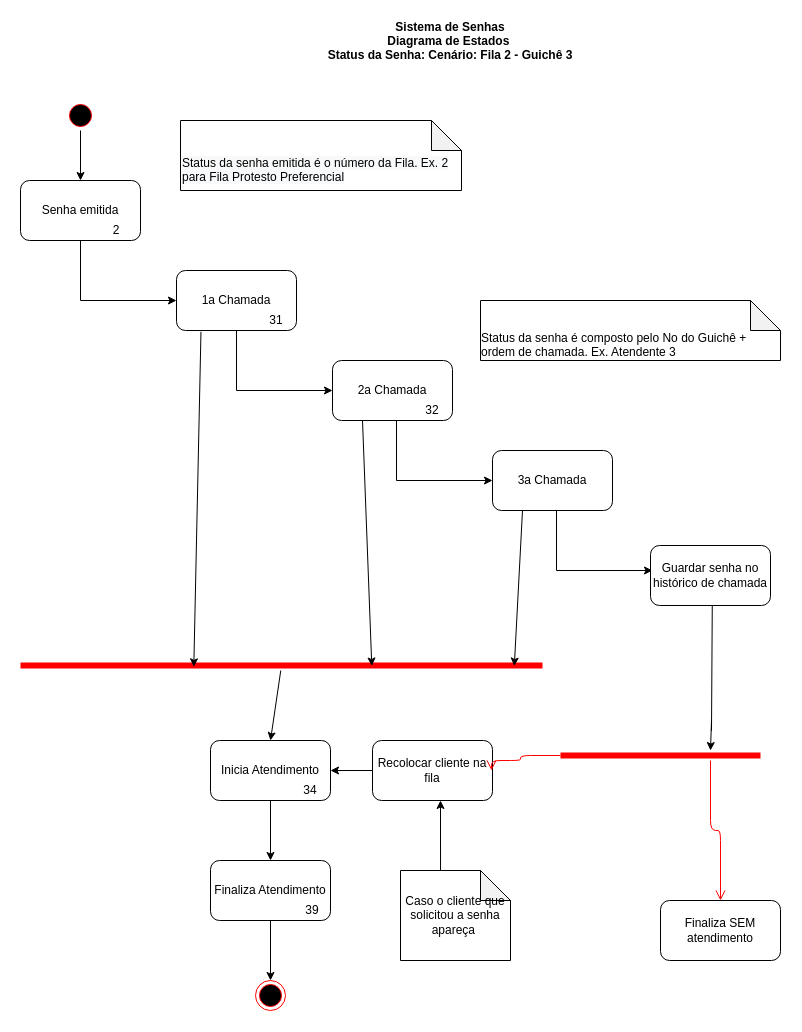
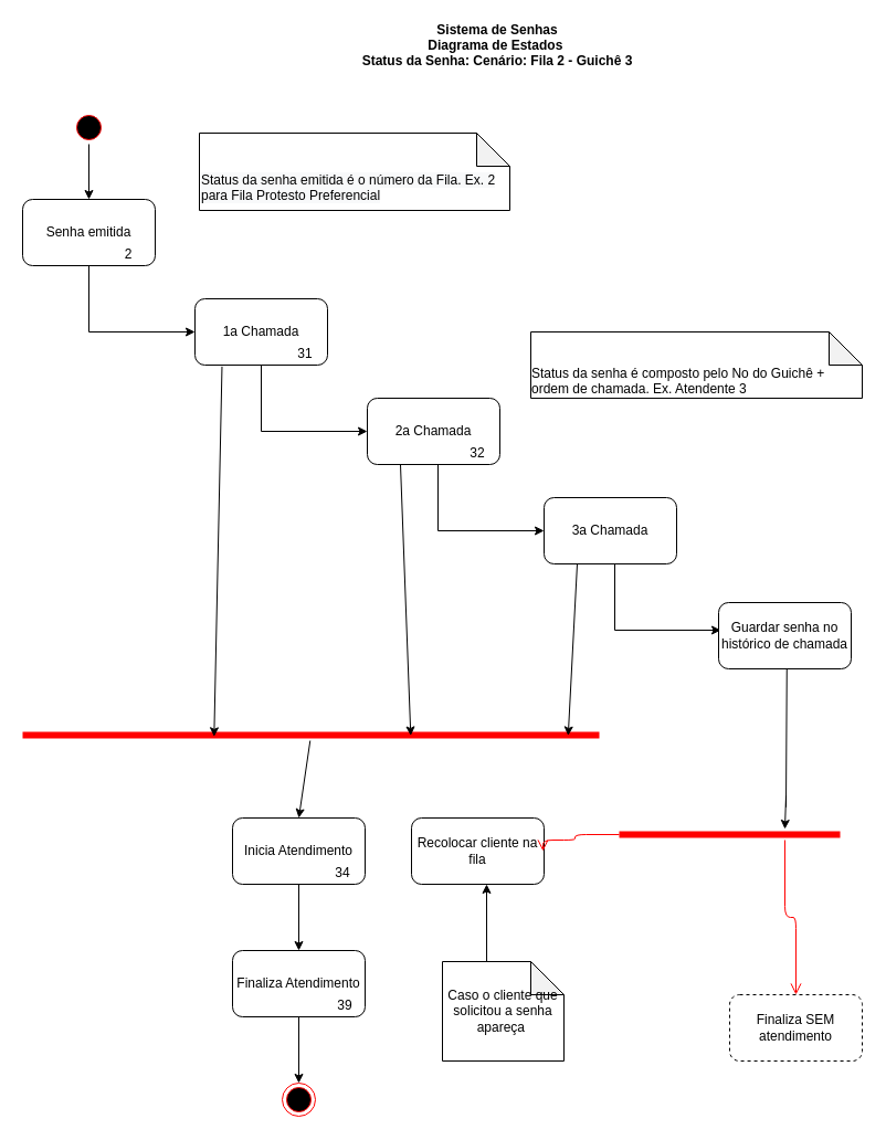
  <mxCell id="0" />
  <mxCell id="1" parent="0" />
  <mxCell id="2" value="Sistema de Senhas&#10;Diagrama de Estados &#10;Status da Senha: Cenário: Fila 2 - Guichê 3" style="text;align=center;fontStyle=1;verticalAlign=middle;spacingLeft=3;spacingRight=3;strokeColor=none;rotatable=0;points=[[0,0.5],[1,0.5]];portConstraint=eastwest;" parent="1" vertex="1"><mxGeometry x="240" y="20" width="420" height="40" as="geometry" /></mxCell>
  <mxCell id="3" value="" style="ellipse;html=1;shape=startState;fillColor=#000000;strokeColor=#ff0000;" parent="1" vertex="1"><mxGeometry x="65" y="100" width="30" height="30" as="geometry" /></mxCell>
  <mxCell id="4" value="" style="ellipse;html=1;shape=endState;fillColor=#000000;strokeColor=#ff0000;" parent="1" vertex="1"><mxGeometry x="255" y="980" width="30" height="30" as="geometry" /></mxCell>
  <mxCell id="5" value="" style="rounded=0;orthogonalLoop=1;jettySize=auto;html=1;exitX=0.5;exitY=1;exitDx=0;exitDy=0;entryX=0;entryY=0.5;entryDx=0;entryDy=0;" parent="1" source="6" target="9" edge="1"><mxGeometry relative="1" as="geometry"><Array as="points"><mxPoint x="80" y="300" /></Array></mxGeometry></mxCell>
  <mxCell id="6" value="Senha emitida" style="rounded=1;whiteSpace=wrap;html=1;" parent="1" vertex="1"><mxGeometry x="20" y="180" width="120" height="60" as="geometry" /></mxCell>
  <mxCell id="7" value="" style="endArrow=classic;html=1;entryX=0.5;entryY=0;entryDx=0;entryDy=0;exitX=0.5;exitY=1;exitDx=0;exitDy=0;" parent="1" source="3" target="6" edge="1"><mxGeometry width="50" height="50" relative="1" as="geometry"><mxPoint x="-84" y="270" as="sourcePoint" /><mxPoint x="-34" y="220" as="targetPoint" /><Array as="points" /></mxGeometry></mxCell>
  <mxCell id="8" value="2" style="text;html=1;strokeColor=none;fillColor=none;align=center;verticalAlign=middle;whiteSpace=wrap;rounded=0;" parent="1" vertex="1"><mxGeometry x="96" y="220" width="40" height="20" as="geometry" /></mxCell>
  <mxCell id="9" value="1a Chamada" style="rounded=1;whiteSpace=wrap;html=1;" parent="1" vertex="1"><mxGeometry x="176" y="270" width="120" height="60" as="geometry" /></mxCell>
  <mxCell id="10" value="31" style="text;html=1;strokeColor=none;fillColor=none;align=center;verticalAlign=middle;whiteSpace=wrap;rounded=0;" parent="1" vertex="1"><mxGeometry x="256" y="310" width="40" height="20" as="geometry" /></mxCell>
  <mxCell id="11" value="&lt;br&gt;&lt;br&gt;&lt;span style=&quot;color: rgb(0 , 0 , 0) ; font-family: &amp;#34;helvetica&amp;#34; ; font-size: 12px ; font-style: normal ; font-weight: 400 ; letter-spacing: normal ; text-indent: 0px ; text-transform: none ; word-spacing: 0px ; background-color: rgb(248 , 249 , 250) ; display: inline ; float: none&quot;&gt;Status da senha emitida é o número da Fila. Ex. 2 para Fila Protesto Preferencial&lt;/span&gt;&lt;br&gt;" style="shape=note;whiteSpace=wrap;html=1;backgroundOutline=1;darkOpacity=0.05;align=left;" parent="1" vertex="1"><mxGeometry x="180" y="120" width="281" height="70" as="geometry" /></mxCell>
  <mxCell id="12" value="&lt;div style=&quot;text-align: left&quot;&gt;&lt;br&gt;&lt;/div&gt;&lt;div style=&quot;text-align: left&quot;&gt;&lt;br&gt;&lt;/div&gt;&lt;span style=&quot;color: rgb(0 , 0 , 0) ; font-family: &amp;#34;helvetica&amp;#34; ; font-size: 12px ; font-style: normal ; font-weight: 400 ; letter-spacing: normal ; text-indent: 0px ; text-transform: none ; word-spacing: 0px ; background-color: rgb(248 , 249 , 250) ; display: inline ; float: none&quot;&gt;&lt;div style=&quot;text-align: left&quot;&gt;Status da senha é composto pelo No do Guichê + ordem de chamada. Ex. Atendente 3&lt;/div&gt;&lt;/span&gt;" style="shape=note;whiteSpace=wrap;html=1;backgroundOutline=1;darkOpacity=0.05;" parent="1" vertex="1"><mxGeometry x="480" y="300" width="300" height="60" as="geometry" /></mxCell>
  <mxCell id="13" value="" style="rounded=0;orthogonalLoop=1;jettySize=auto;html=1;exitX=0.5;exitY=1;exitDx=0;exitDy=0;entryX=0;entryY=0.5;entryDx=0;entryDy=0;" parent="1" target="14" edge="1"><mxGeometry relative="1" as="geometry"><mxPoint x="236" y="330" as="sourcePoint" /><Array as="points"><mxPoint x="236" y="390" /></Array></mxGeometry></mxCell>
  <mxCell id="14" value="2a Chamada" style="rounded=1;whiteSpace=wrap;html=1;" parent="1" vertex="1"><mxGeometry x="332" y="360" width="120" height="60" as="geometry" /></mxCell>
  <mxCell id="15" value="32" style="text;html=1;strokeColor=none;fillColor=none;align=center;verticalAlign=middle;whiteSpace=wrap;rounded=0;" parent="1" vertex="1"><mxGeometry x="412" y="400" width="40" height="20" as="geometry" /></mxCell>
  <mxCell id="16" value="" style="rounded=0;orthogonalLoop=1;jettySize=auto;html=1;exitX=0.5;exitY=1;exitDx=0;exitDy=0;entryX=0;entryY=0.5;entryDx=0;entryDy=0;" parent="1" target="17" edge="1"><mxGeometry relative="1" as="geometry"><mxPoint x="396" y="420" as="sourcePoint" /><Array as="points"><mxPoint x="396" y="480" /></Array></mxGeometry></mxCell>
  <mxCell id="17" value="3a Chamada" style="rounded=1;whiteSpace=wrap;html=1;" parent="1" vertex="1"><mxGeometry x="492" y="450" width="120" height="60" as="geometry" /></mxCell>
  <mxCell id="18" value="" style="rounded=0;orthogonalLoop=1;jettySize=auto;html=1;exitX=0.5;exitY=1;exitDx=0;exitDy=0;entryX=0;entryY=0.5;entryDx=0;entryDy=0;" parent="1" edge="1"><mxGeometry relative="1" as="geometry"><mxPoint x="556" y="510" as="sourcePoint" /><Array as="points"><mxPoint x="556" y="570" /></Array><mxPoint x="652" y="570" as="targetPoint" /></mxGeometry></mxCell>
  <mxCell id="19" value="" style="edgeStyle=none;rounded=0;orthogonalLoop=1;jettySize=auto;html=1;entryX=0.25;entryY=0;entryDx=0;entryDy=0;" parent="1" edge="1"><mxGeometry relative="1" as="geometry"><mxPoint x="710" y="750" as="targetPoint" /><Array as="points"><mxPoint x="711" y="730" /><mxPoint x="711" y="720" /></Array><mxPoint x="711.812" y="600" as="sourcePoint" /></mxGeometry></mxCell>
  <mxCell id="20" value="38" style="text;html=1;strokeColor=none;fillColor=none;align=center;verticalAlign=middle;whiteSpace=wrap;rounded=0;" parent="1" vertex="1"><mxGeometry x="732" y="580" width="40" height="20" as="geometry" /></mxCell>
  <mxCell id="21" value="" style="shape=line;html=1;strokeWidth=6;strokeColor=#ff0000;" parent="1" vertex="1"><mxGeometry x="20" y="660" width="522" height="10" as="geometry" /></mxCell>
  <mxCell id="22" value="" style="rounded=0;orthogonalLoop=1;jettySize=auto;html=1;entryX=0.5;entryY=0;entryDx=0;entryDy=0;" parent="1" source="21" target="24" edge="1"><mxGeometry relative="1" as="geometry"><mxPoint x="566" y="600" as="sourcePoint" /><Array as="points" /><mxPoint x="272" y="730" as="targetPoint" /></mxGeometry></mxCell>
  <mxCell id="23" value="" style="edgeStyle=none;rounded=0;orthogonalLoop=1;jettySize=auto;html=1;entryX=0.5;entryY=0;entryDx=0;entryDy=0;" parent="1" source="24" target="29" edge="1"><mxGeometry relative="1" as="geometry"><mxPoint x="270" y="850" as="targetPoint" /></mxGeometry></mxCell>
  <mxCell id="24" value="Inicia Atendimento" style="rounded=1;whiteSpace=wrap;html=1;" parent="1" vertex="1"><mxGeometry x="210" y="740" width="120" height="60" as="geometry" /></mxCell>
  <mxCell id="25" value="34" style="text;html=1;strokeColor=none;fillColor=none;align=center;verticalAlign=middle;whiteSpace=wrap;rounded=0;" parent="1" vertex="1"><mxGeometry x="290" y="780" width="40" height="20" as="geometry" /></mxCell>
  <mxCell id="26" value="" style="endArrow=classic;html=1;exitX=0.204;exitY=1.022;exitDx=0;exitDy=0;exitPerimeter=0;entryX=0.332;entryY=0.633;entryDx=0;entryDy=0;entryPerimeter=0;" parent="1" source="9" target="21" edge="1"><mxGeometry width="50" height="50" relative="1" as="geometry"><mxPoint x="106" y="530" as="sourcePoint" /><mxPoint x="200" y="550" as="targetPoint" /></mxGeometry></mxCell>
  <mxCell id="27" value="" style="endArrow=classic;html=1;exitX=0.25;exitY=1;exitDx=0;exitDy=0;entryX=0.673;entryY=0.55;entryDx=0;entryDy=0;entryPerimeter=0;" parent="1" source="14" target="21" edge="1"><mxGeometry width="50" height="50" relative="1" as="geometry"><mxPoint x="210.48" y="341.32" as="sourcePoint" /><mxPoint x="205.408" y="596.33" as="targetPoint" /></mxGeometry></mxCell>
  <mxCell id="28" value="" style="edgeStyle=none;rounded=0;orthogonalLoop=1;jettySize=auto;html=1;entryX=0.5;entryY=0;entryDx=0;entryDy=0;" parent="1" source="29" target="4" edge="1"><mxGeometry relative="1" as="geometry"><mxPoint x="260" y="970" as="targetPoint" /></mxGeometry></mxCell>
  <mxCell id="29" value="Finaliza Atendimento" style="rounded=1;whiteSpace=wrap;html=1;" parent="1" vertex="1"><mxGeometry x="210" y="860" width="120" height="60" as="geometry" /></mxCell>
  <mxCell id="30" value="39" style="text;html=1;strokeColor=none;fillColor=none;align=center;verticalAlign=middle;whiteSpace=wrap;rounded=0;" parent="1" vertex="1"><mxGeometry x="292" y="900" width="40" height="20" as="geometry" /></mxCell>
  <mxCell id="31" value="" style="endArrow=classic;html=1;exitX=0.25;exitY=1;exitDx=0;exitDy=0;entryX=0.946;entryY=0.55;entryDx=0;entryDy=0;entryPerimeter=0;" parent="1" source="17" target="21" edge="1"><mxGeometry width="50" height="50" relative="1" as="geometry"><mxPoint x="372" y="430" as="sourcePoint" /><mxPoint x="381.306" y="675.5" as="targetPoint" /></mxGeometry></mxCell>
- <mxCell id="32" value="Finaliza SEM atendimento" style="rounded=1;whiteSpace=wrap;html=1;" vertex="1" parent="1"><mxGeometry x="660" y="900" width="120" height="60" as="geometry" /></mxCell>
+ <mxCell id="32" value="Finaliza SEM atendimento" style="rounded=1;whiteSpace=wrap;html=1;dashed=1;" vertex="1" parent="1"><mxGeometry x="660" y="900" width="120" height="60" as="geometry" /></mxCell>
  <mxCell id="33" value="&lt;font style=&quot;vertical-align: inherit&quot;&gt;&lt;font style=&quot;vertical-align: inherit&quot;&gt;&lt;font style=&quot;vertical-align: inherit&quot;&gt;&lt;font style=&quot;vertical-align: inherit&quot;&gt;Guardar senha no histórico de chamada&lt;/font&gt;&lt;/font&gt;&lt;/font&gt;&lt;/font&gt;" style="rounded=1;whiteSpace=wrap;html=1;" vertex="1" parent="1"><mxGeometry x="650" y="545" width="120" height="60" as="geometry" /></mxCell>
  <mxCell id="34" value="" style="shape=line;html=1;strokeWidth=6;strokeColor=#ff0000;" vertex="1" parent="1"><mxGeometry x="560" y="750" width="200" height="10" as="geometry" /></mxCell>
  <mxCell id="35" value="&lt;font style=&quot;vertical-align: inherit&quot;&gt;&lt;font style=&quot;vertical-align: inherit&quot;&gt;Recolocar cliente na fila&lt;/font&gt;&lt;/font&gt;" style="rounded=1;whiteSpace=wrap;html=1;" vertex="1" parent="1"><mxGeometry x="372" y="740" width="120" height="60" as="geometry" /></mxCell>
  <mxCell id="36" value="" style="edgeStyle=orthogonalEdgeStyle;html=1;verticalAlign=bottom;endArrow=open;endSize=8;strokeColor=#ff0000;" edge="1" parent="1" source="34"><mxGeometry relative="1" as="geometry"><mxPoint x="491" y="770" as="targetPoint" /><mxPoint x="452" y="890" as="sourcePoint" /><Array as="points"><mxPoint x="520" y="755" /><mxPoint x="520" y="760" /><mxPoint x="491" y="760" /></Array></mxGeometry></mxCell>
  <mxCell id="37" value="" style="edgeStyle=orthogonalEdgeStyle;html=1;verticalAlign=bottom;endArrow=open;endSize=8;strokeColor=#ff0000;entryX=0.5;entryY=0;entryDx=0;entryDy=0;" edge="1" parent="1" source="34" target="32"><mxGeometry relative="1" as="geometry"><mxPoint x="710" y="890" as="targetPoint" /><mxPoint x="720" y="840" as="sourcePoint" /><Array as="points"><mxPoint x="710" y="830" /><mxPoint x="720" y="830" /></Array></mxGeometry></mxCell>
- <mxCell id="38" value="" style="endArrow=classic;html=1;exitX=0;exitY=0.5;exitDx=0;exitDy=0;entryX=1;entryY=0.5;entryDx=0;entryDy=0;" edge="1" parent="1" source="35" target="24"><mxGeometry width="50" height="50" relative="1" as="geometry"><mxPoint x="390" y="830" as="sourcePoint" /><mxPoint x="440" y="780" as="targetPoint" /></mxGeometry></mxCell>
  <mxCell id="39" value="&lt;span&gt;&lt;font style=&quot;vertical-align: inherit&quot;&gt;&lt;font style=&quot;vertical-align: inherit&quot;&gt;Caso o cliente que solicitou a senha apareça&amp;nbsp;&lt;/font&gt;&lt;/font&gt;&lt;/span&gt;" style="shape=note;whiteSpace=wrap;html=1;backgroundOutline=1;darkOpacity=0.05;" vertex="1" parent="1"><mxGeometry x="400" y="870" width="110" height="90" as="geometry" /></mxCell>
  <mxCell id="40" value="" style="endArrow=classic;html=1;exitX=0.364;exitY=0;exitDx=0;exitDy=0;exitPerimeter=0;" edge="1" parent="1" source="39"><mxGeometry width="50" height="50" relative="1" as="geometry"><mxPoint x="440" y="860" as="sourcePoint" /><mxPoint x="440" y="800" as="targetPoint" /></mxGeometry></mxCell>
